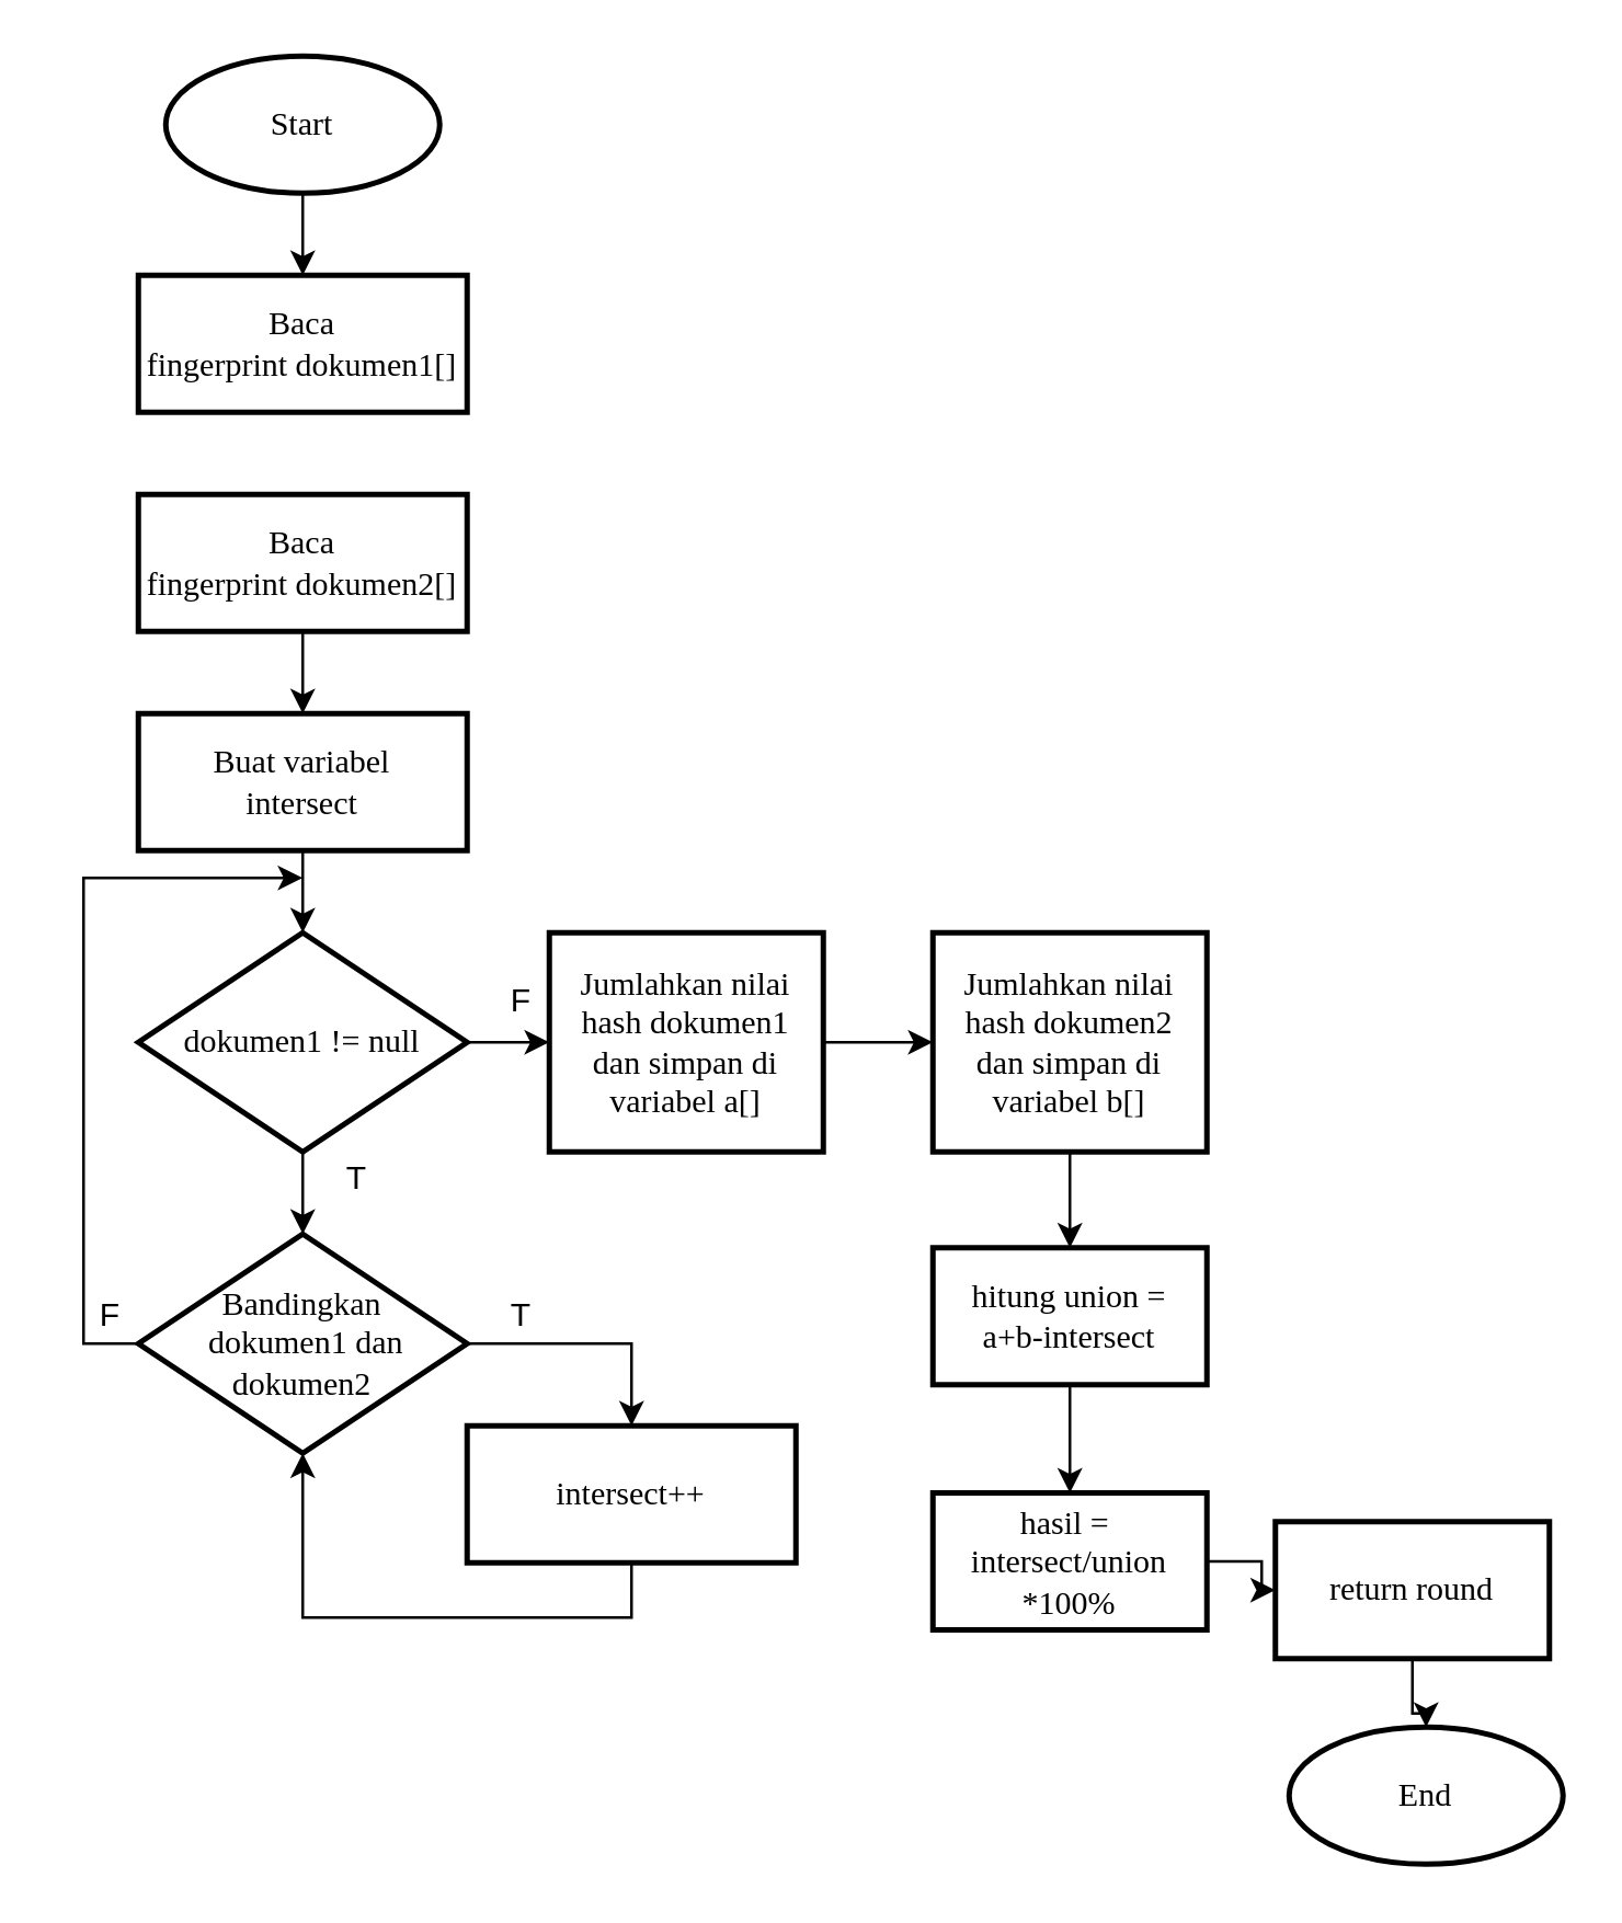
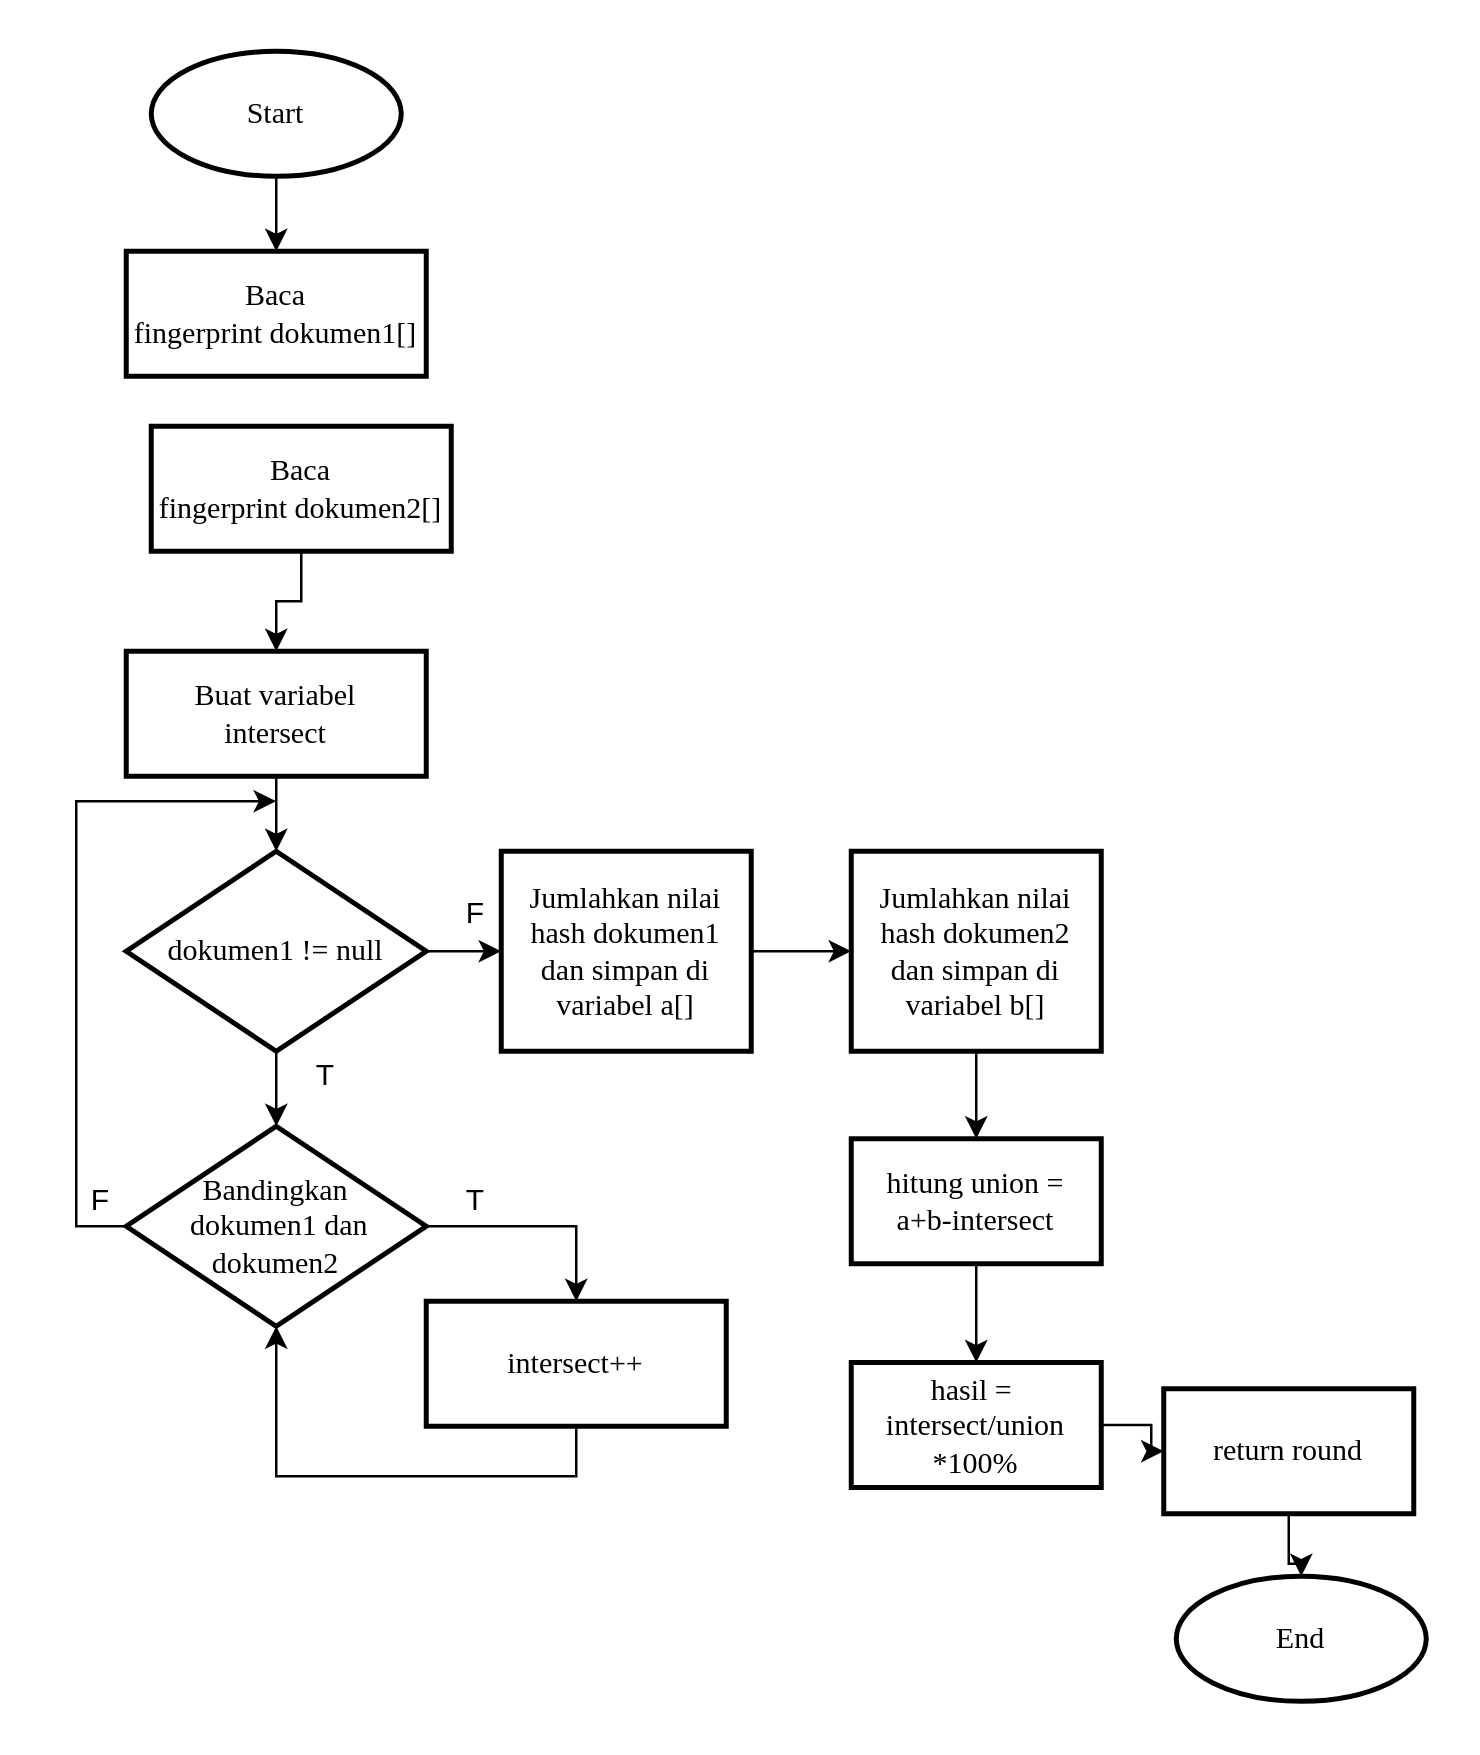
  <mxCell id="0" />
  <mxCell id="1" parent="0" />
  <mxCell id="2" value="" style="edgeStyle=orthogonalEdgeStyle;rounded=0;orthogonalLoop=1;jettySize=auto;html=1;" parent="1" source="3" target="4" edge="1"><mxGeometry relative="1" as="geometry" /></mxCell>
  <mxCell id="3" value="&lt;font face=&quot;Times New Roman&quot;&gt;Start&lt;/font&gt;" style="strokeWidth=2;html=1;shape=mxgraph.flowchart.start_1;whiteSpace=wrap;" parent="1" vertex="1"><mxGeometry x="60" y="20" width="100" height="50" as="geometry" /></mxCell>
  <mxCell id="4" value="&lt;font face=&quot;Times New Roman&quot;&gt;Baca&lt;br&gt;fingerprint dokumen1[]&lt;/font&gt;" style="whiteSpace=wrap;html=1;strokeWidth=2;" parent="1" vertex="1"><mxGeometry x="50" y="100" width="120" height="50" as="geometry" /></mxCell>
  <mxCell id="5" value="" style="edgeStyle=orthogonalEdgeStyle;rounded=0;orthogonalLoop=1;jettySize=auto;html=1;" parent="1" source="6" target="8" edge="1"><mxGeometry relative="1" as="geometry" /></mxCell>
- <mxCell id="6" value="&lt;span style=&quot;font-family: &amp;#34;times new roman&amp;#34;&quot;&gt;Baca&lt;/span&gt;&lt;br style=&quot;font-family: &amp;#34;times new roman&amp;#34;&quot;&gt;&lt;span style=&quot;font-family: &amp;#34;times new roman&amp;#34;&quot;&gt;fingerprint dokumen2[]&lt;/span&gt;" style="whiteSpace=wrap;html=1;strokeWidth=2;" parent="1" vertex="1"><mxGeometry x="50" y="180" width="120" height="50" as="geometry" /></mxCell>
+ <mxCell id="6" value="&lt;span style=&quot;font-family: &amp;#34;times new roman&amp;#34;&quot;&gt;Baca&lt;/span&gt;&lt;br style=&quot;font-family: &amp;#34;times new roman&amp;#34;&quot;&gt;&lt;span style=&quot;font-family: &amp;#34;times new roman&amp;#34;&quot;&gt;fingerprint dokumen2[]&lt;/span&gt;" style="whiteSpace=wrap;html=1;strokeWidth=2;" parent="1" vertex="1"><mxGeometry x="60" y="170" width="120" height="50" as="geometry" /></mxCell>
  <mxCell id="7" value="" style="edgeStyle=orthogonalEdgeStyle;rounded=0;orthogonalLoop=1;jettySize=auto;html=1;" parent="1" source="8" target="11" edge="1"><mxGeometry relative="1" as="geometry" /></mxCell>
  <mxCell id="8" value="&lt;font face=&quot;Times New Roman&quot;&gt;Buat variabel &lt;br&gt;intersect&lt;/font&gt;" style="whiteSpace=wrap;html=1;strokeWidth=2;" parent="1" vertex="1"><mxGeometry x="50" y="260" width="120" height="50" as="geometry" /></mxCell>
  <mxCell id="9" value="" style="edgeStyle=orthogonalEdgeStyle;rounded=0;orthogonalLoop=1;jettySize=auto;html=1;" parent="1" source="11" edge="1"><mxGeometry relative="1" as="geometry"><mxPoint x="110.034" y="450" as="targetPoint" /></mxGeometry></mxCell>
  <mxCell id="10" value="" style="edgeStyle=orthogonalEdgeStyle;rounded=0;orthogonalLoop=1;jettySize=auto;html=1;" parent="1" source="11" target="17" edge="1"><mxGeometry relative="1" as="geometry" /></mxCell>
  <mxCell id="11" value="&lt;font face=&quot;Times New Roman&quot;&gt;dokumen1 != null&lt;/font&gt;" style="rhombus;whiteSpace=wrap;html=1;strokeWidth=2;" parent="1" vertex="1"><mxGeometry x="50" y="340" width="120" height="80" as="geometry" /></mxCell>
  <mxCell id="12" value="T" style="text;html=1;strokeColor=none;fillColor=none;align=center;verticalAlign=middle;whiteSpace=wrap;rounded=0;" parent="1" vertex="1"><mxGeometry x="110" y="420" width="40" height="20" as="geometry" /></mxCell>
  <mxCell id="13" style="edgeStyle=orthogonalEdgeStyle;rounded=0;orthogonalLoop=1;jettySize=auto;html=1;" edge="1" parent="1" source="15" target="20"><mxGeometry relative="1" as="geometry"><Array as="points"><mxPoint x="230" y="490" /></Array></mxGeometry></mxCell>
  <mxCell id="14" style="edgeStyle=orthogonalEdgeStyle;rounded=0;orthogonalLoop=1;jettySize=auto;html=1;" edge="1" parent="1" source="15"><mxGeometry relative="1" as="geometry"><mxPoint x="110" y="320" as="targetPoint" /><Array as="points"><mxPoint x="30" y="490" /><mxPoint x="30" y="320" /><mxPoint x="50" y="320" /></Array></mxGeometry></mxCell>
  <mxCell id="15" value="&lt;span style=&quot;font-family: &amp;#34;times new roman&amp;#34;&quot;&gt;Bandingkan&lt;br&gt;&amp;nbsp;dokumen1&amp;nbsp;&lt;/span&gt;&lt;span style=&quot;font-family: &amp;#34;times new roman&amp;#34;&quot;&gt;dan&lt;/span&gt;&lt;br style=&quot;font-family: &amp;#34;times new roman&amp;#34;&quot;&gt;&lt;span style=&quot;font-family: &amp;#34;times new roman&amp;#34;&quot;&gt;dokumen2&lt;/span&gt;&lt;font face=&quot;Times New Roman&quot;&gt;&lt;br&gt;&lt;/font&gt;" style="rhombus;whiteSpace=wrap;html=1;strokeWidth=2;" parent="1" vertex="1"><mxGeometry x="50" y="450" width="120" height="80" as="geometry" /></mxCell>
  <mxCell id="16" value="" style="edgeStyle=orthogonalEdgeStyle;rounded=0;orthogonalLoop=1;jettySize=auto;html=1;" parent="1" source="17" target="24" edge="1"><mxGeometry relative="1" as="geometry" /></mxCell>
  <mxCell id="17" value="&lt;font face=&quot;Times New Roman&quot;&gt;Jumlahkan nilai hash dokumen1&lt;br&gt;dan simpan di variabel a[]&lt;br&gt;&lt;/font&gt;" style="whiteSpace=wrap;html=1;strokeWidth=2;" parent="1" vertex="1"><mxGeometry x="200" y="340" width="100" height="80" as="geometry" /></mxCell>
  <mxCell id="18" value="F" style="text;html=1;strokeColor=none;fillColor=none;align=center;verticalAlign=middle;whiteSpace=wrap;rounded=0;" parent="1" vertex="1"><mxGeometry x="170" y="355" width="40" height="20" as="geometry" /></mxCell>
  <mxCell id="19" style="edgeStyle=orthogonalEdgeStyle;rounded=0;orthogonalLoop=1;jettySize=auto;html=1;entryX=0.5;entryY=1;entryDx=0;entryDy=0;" edge="1" parent="1" source="20" target="15"><mxGeometry relative="1" as="geometry"><Array as="points"><mxPoint x="230" y="590" /><mxPoint x="110" y="590" /></Array></mxGeometry></mxCell>
  <mxCell id="20" value="&lt;font face=&quot;Times New Roman&quot;&gt;intersect++&lt;/font&gt;" style="whiteSpace=wrap;html=1;strokeWidth=2;" parent="1" vertex="1"><mxGeometry x="170" y="520" width="120" height="50" as="geometry" /></mxCell>
  <mxCell id="21" value="T" style="text;html=1;strokeColor=none;fillColor=none;align=center;verticalAlign=middle;whiteSpace=wrap;rounded=0;" parent="1" vertex="1"><mxGeometry x="170" y="470" width="40" height="20" as="geometry" /></mxCell>
  <mxCell id="22" value="F" style="text;html=1;strokeColor=none;fillColor=none;align=center;verticalAlign=middle;whiteSpace=wrap;rounded=0;" parent="1" vertex="1"><mxGeometry x="20" y="470" width="40" height="20" as="geometry" /></mxCell>
  <mxCell id="23" value="" style="edgeStyle=orthogonalEdgeStyle;rounded=0;orthogonalLoop=1;jettySize=auto;html=1;" parent="1" source="24" target="26" edge="1"><mxGeometry relative="1" as="geometry" /></mxCell>
  <mxCell id="24" value="&lt;font face=&quot;Times New Roman&quot;&gt;Jumlahkan nilai hash dokumen2&lt;br&gt;dan simpan di variabel b[]&lt;br&gt;&lt;/font&gt;" style="whiteSpace=wrap;html=1;strokeWidth=2;" parent="1" vertex="1"><mxGeometry x="340" y="340" width="100" height="80" as="geometry" /></mxCell>
  <mxCell id="25" value="" style="edgeStyle=orthogonalEdgeStyle;rounded=0;orthogonalLoop=1;jettySize=auto;html=1;" parent="1" source="26" target="28" edge="1"><mxGeometry relative="1" as="geometry" /></mxCell>
  <mxCell id="26" value="&lt;font face=&quot;Times New Roman&quot;&gt;hitung union =&lt;br&gt;a+b-intersect&lt;br&gt;&lt;/font&gt;" style="whiteSpace=wrap;html=1;strokeWidth=2;" parent="1" vertex="1"><mxGeometry x="340" y="455" width="100" height="50" as="geometry" /></mxCell>
  <mxCell id="27" value="" style="edgeStyle=orthogonalEdgeStyle;rounded=0;orthogonalLoop=1;jettySize=auto;html=1;" parent="1" source="28" target="30" edge="1"><mxGeometry relative="1" as="geometry" /></mxCell>
  <mxCell id="28" value="&lt;font face=&quot;Times New Roman&quot;&gt;hasil =&amp;nbsp;&lt;br&gt;intersect/union *100%&lt;br&gt;&lt;/font&gt;" style="whiteSpace=wrap;html=1;strokeWidth=2;" parent="1" vertex="1"><mxGeometry x="340" y="544.5" width="100" height="50" as="geometry" /></mxCell>
  <mxCell id="29" style="edgeStyle=orthogonalEdgeStyle;rounded=0;orthogonalLoop=1;jettySize=auto;html=1;" parent="1" source="30" target="31" edge="1"><mxGeometry relative="1" as="geometry" /></mxCell>
  <mxCell id="30" value="&lt;font face=&quot;Times New Roman&quot;&gt;return round&lt;br&gt;&lt;/font&gt;" style="whiteSpace=wrap;html=1;strokeWidth=2;" parent="1" vertex="1"><mxGeometry x="465" y="555" width="100" height="50" as="geometry" /></mxCell>
  <mxCell id="31" value="&lt;font face=&quot;Times New Roman&quot;&gt;End&lt;/font&gt;" style="strokeWidth=2;html=1;shape=mxgraph.flowchart.start_1;whiteSpace=wrap;" parent="1" vertex="1"><mxGeometry x="470" y="630" width="100" height="50" as="geometry" /></mxCell>
